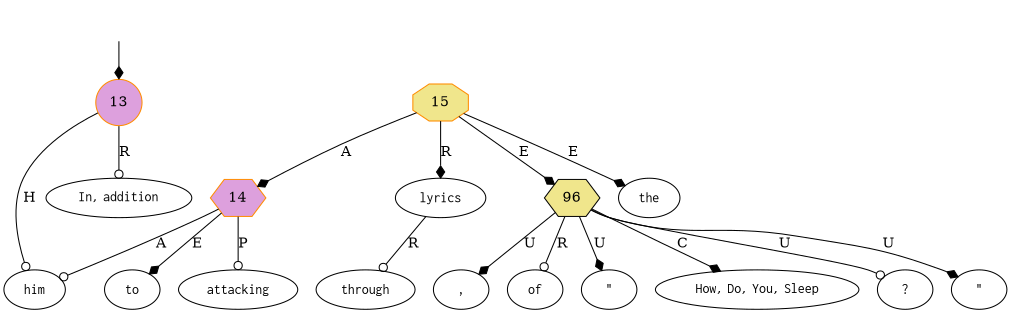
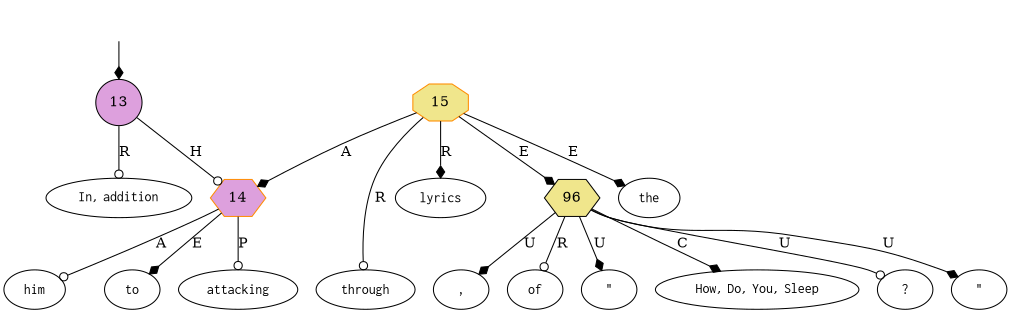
  digraph {
    node [shape=oval]
    edge [arrowhead=diamond]
    top [style=invis shape=""]
-   13 [color=darkorange fillcolor=plum shape=circle style=filled]
+   13 [color=black fillcolor=plum shape=circle style=filled]
    n3 [label=<<table align="center" border="0" cellspacing="0"><tr><td colspan="2"><font face="Courier">In</font>,&nbsp;<font face="Courier">addition</font></td></tr></table>>]
    14 [color=darkorange fillcolor=plum shape=hexagon style=filled]
    n5 [label=<<table align="center" border="0" cellspacing="0"><tr><td colspan="2"><font face="Courier">to</font></td></tr></table>>]
    n6 [label=<<table align="center" border="0" cellspacing="0"><tr><td colspan="2"><font face="Courier">attacking</font></td></tr></table>>]
    n7 [label=<<table align="center" border="0" cellspacing="0"><tr><td colspan="2"><font face="Courier">him</font></td></tr></table>>]
    n8 [label=<<table align="center" border="0" cellspacing="0"><tr><td colspan="2"><font face="Courier">through</font></td></tr></table>>]
    n9 [label=<<table align="center" border="0" cellspacing="0"><tr><td colspan="2"><font face="Courier">the</font></td></tr></table>>]
    n10 [label=<<table align="center" border="0" cellspacing="0"><tr><td colspan="2"><font face="Courier">lyrics</font></td></tr></table>>]
    n11 [label=<<table align="center" border="0" cellspacing="0"><tr><td colspan="2"><font face="Courier">of</font></td></tr></table>>]
    n12 [label=<<table align="center" border="0" cellspacing="0"><tr><td colspan="2"><font face="Courier">&quot;</font></td></tr></table>>]
    n13 [label=<<table align="center" border="0" cellspacing="0"><tr><td colspan="2"><font face="Courier">How</font>,&nbsp;<font face="Courier">Do</font>,&nbsp;<font face="Courier">You</font>,&nbsp;<font face="Courier">Sleep</font></td></tr></table>>]
    n14 [label=<<table align="center" border="0" cellspacing="0"><tr><td colspan="2"><font face="Courier">?</font></td></tr></table>>]
    n15 [label=<<table align="center" border="0" cellspacing="0"><tr><td colspan="2"><font face="Courier">&quot;</font></td></tr></table>>]
    n16 [label=<<table align="center" border="0" cellspacing="0"><tr><td colspan="2"><font face="Courier">,</font></td></tr></table>>]
    15 [color=darkorange fillcolor=khaki shape=octagon style=filled]
    n18 [color=black fillcolor=khaki label=96 shape=hexagon style=filled]
    top -> 13
    13 -> n3 [arrowhead=odot label=R]
-   13 -> n7 [arrowhead=odot label=H]
+   13 -> 14 [arrowhead=odot label=H]
    14 -> n5 [label=E]
    14 -> n6 [arrowhead=odot label=P]
    14 -> n7 [arrowhead=odot label=A]
    15 -> 14 [label=A]
-   n10 -> n8 [arrowhead=odot label=R]
+   15 -> n8 [arrowhead=odot label=R]
    15 -> n9 [label=E]
    15 -> n10 [label=R]
    15 -> n18 [label=E]
    n18 -> n11 [arrowhead=odot label=R]
    n18 -> n12 [label=U]
    n18 -> n13 [label=C]
    n18 -> n14 [arrowhead=odot label=U]
    n18 -> n15 [label=U]
    n18 -> n16 [label=U]
  }
